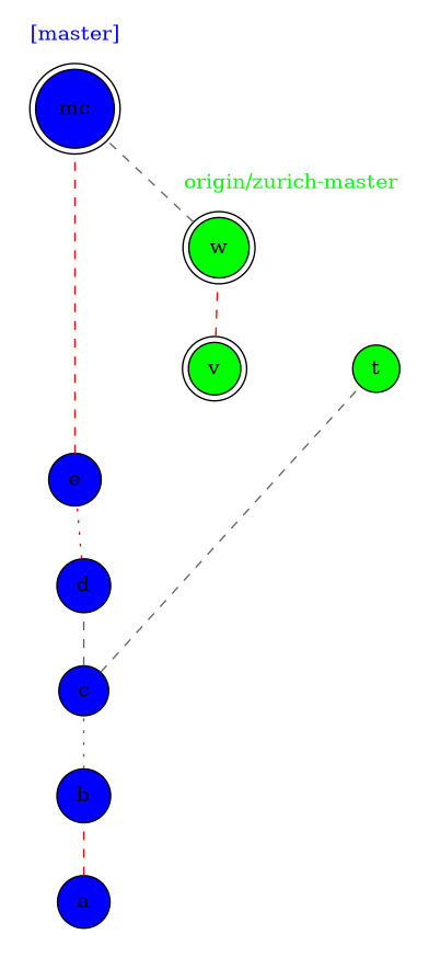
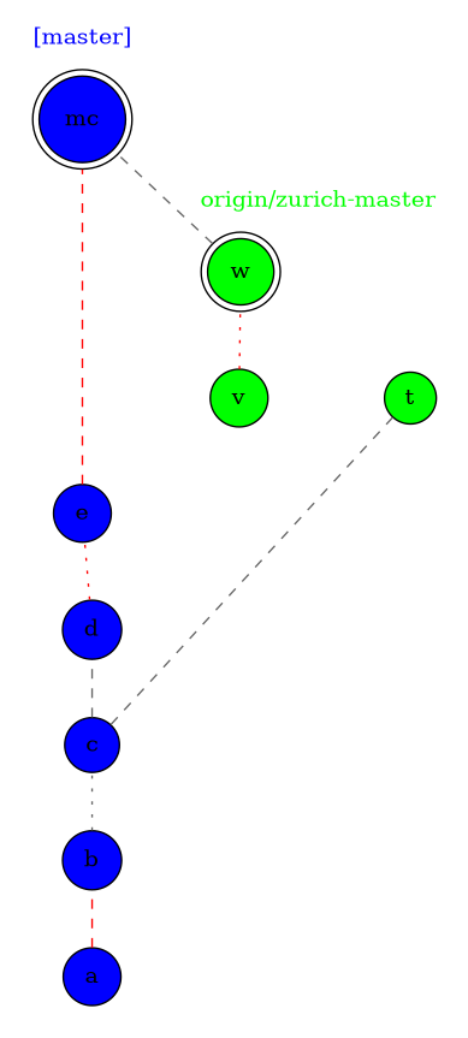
  digraph {
    nodesep=1.0
    rankdir=BT
    splines=false
    node [fillcolor=blue shape=circle style=filled]
    edge [color=red dir=none style=dashed]
    t [fillcolor=green width=0.2]
-   v [fillcolor=green shape=doublecircle width=0.2]
+   v [fillcolor=green width=0.2]
    w [fillcolor=green shape=doublecircle width=0.2]
    a [width=0.2]
    b [width=0.2]
    c [width=0.2]
    d [width=0.2]
    e [width=0.2]
    mc [shape=doublecircle width=0.2]
    subgraph cluster_1 {
      color=white
      fontcolor=green
      label="origin/zurich-master"
      labelloc=b
      t
      v
      w
    }
    subgraph cluster_2 {
      color=white
      fontcolor=blue
      label="[master]"
      labelloc=b
      a
      b
      c
      d
      e
      mc
    }
-   v -> w [weight=50]
+   v -> w [style=dotted weight=50]
    w -> mc [color=gray40]
    a -> b
    b -> c [color=gray40 style=dotted]
    c -> t [color=gray40]
    c -> d [color=gray40 weight=50]
    d -> e [style=dotted]
    e -> mc [minlen=3 weight=50]
  }
